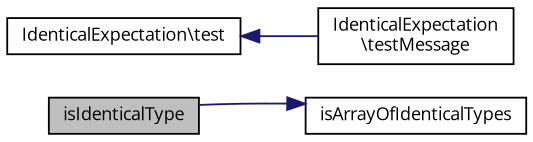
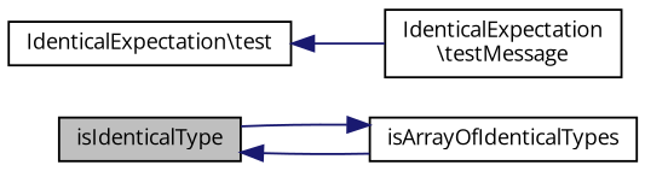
  digraph {
    fontname="Open Sans"
    rankdir=LR
    node [color=black fillcolor=white fontname="Open Sans" fontsize=10 shape=record style=filled]
    edge [color=midnightblue dir=back fontname="Open Sans" fontsize=10 labelfontname=Helvetica labelfontsize=10 style=solid]
    n1 [fillcolor=grey75 fontcolor=black height=0.2 label=isIdenticalType width=0.4]
    n2 [height=0.2 label=isArrayOfIdenticalTypes width=0.4]
    n3 [height=0.2 label="IdenticalExpectation\\test" width=0.4]
    n4 [height=0.2 label="IdenticalExpectation\l\\testMessage" width=0.4]
+   n1 -> n2
    n2 -> n1
    n3 -> n4
  }
